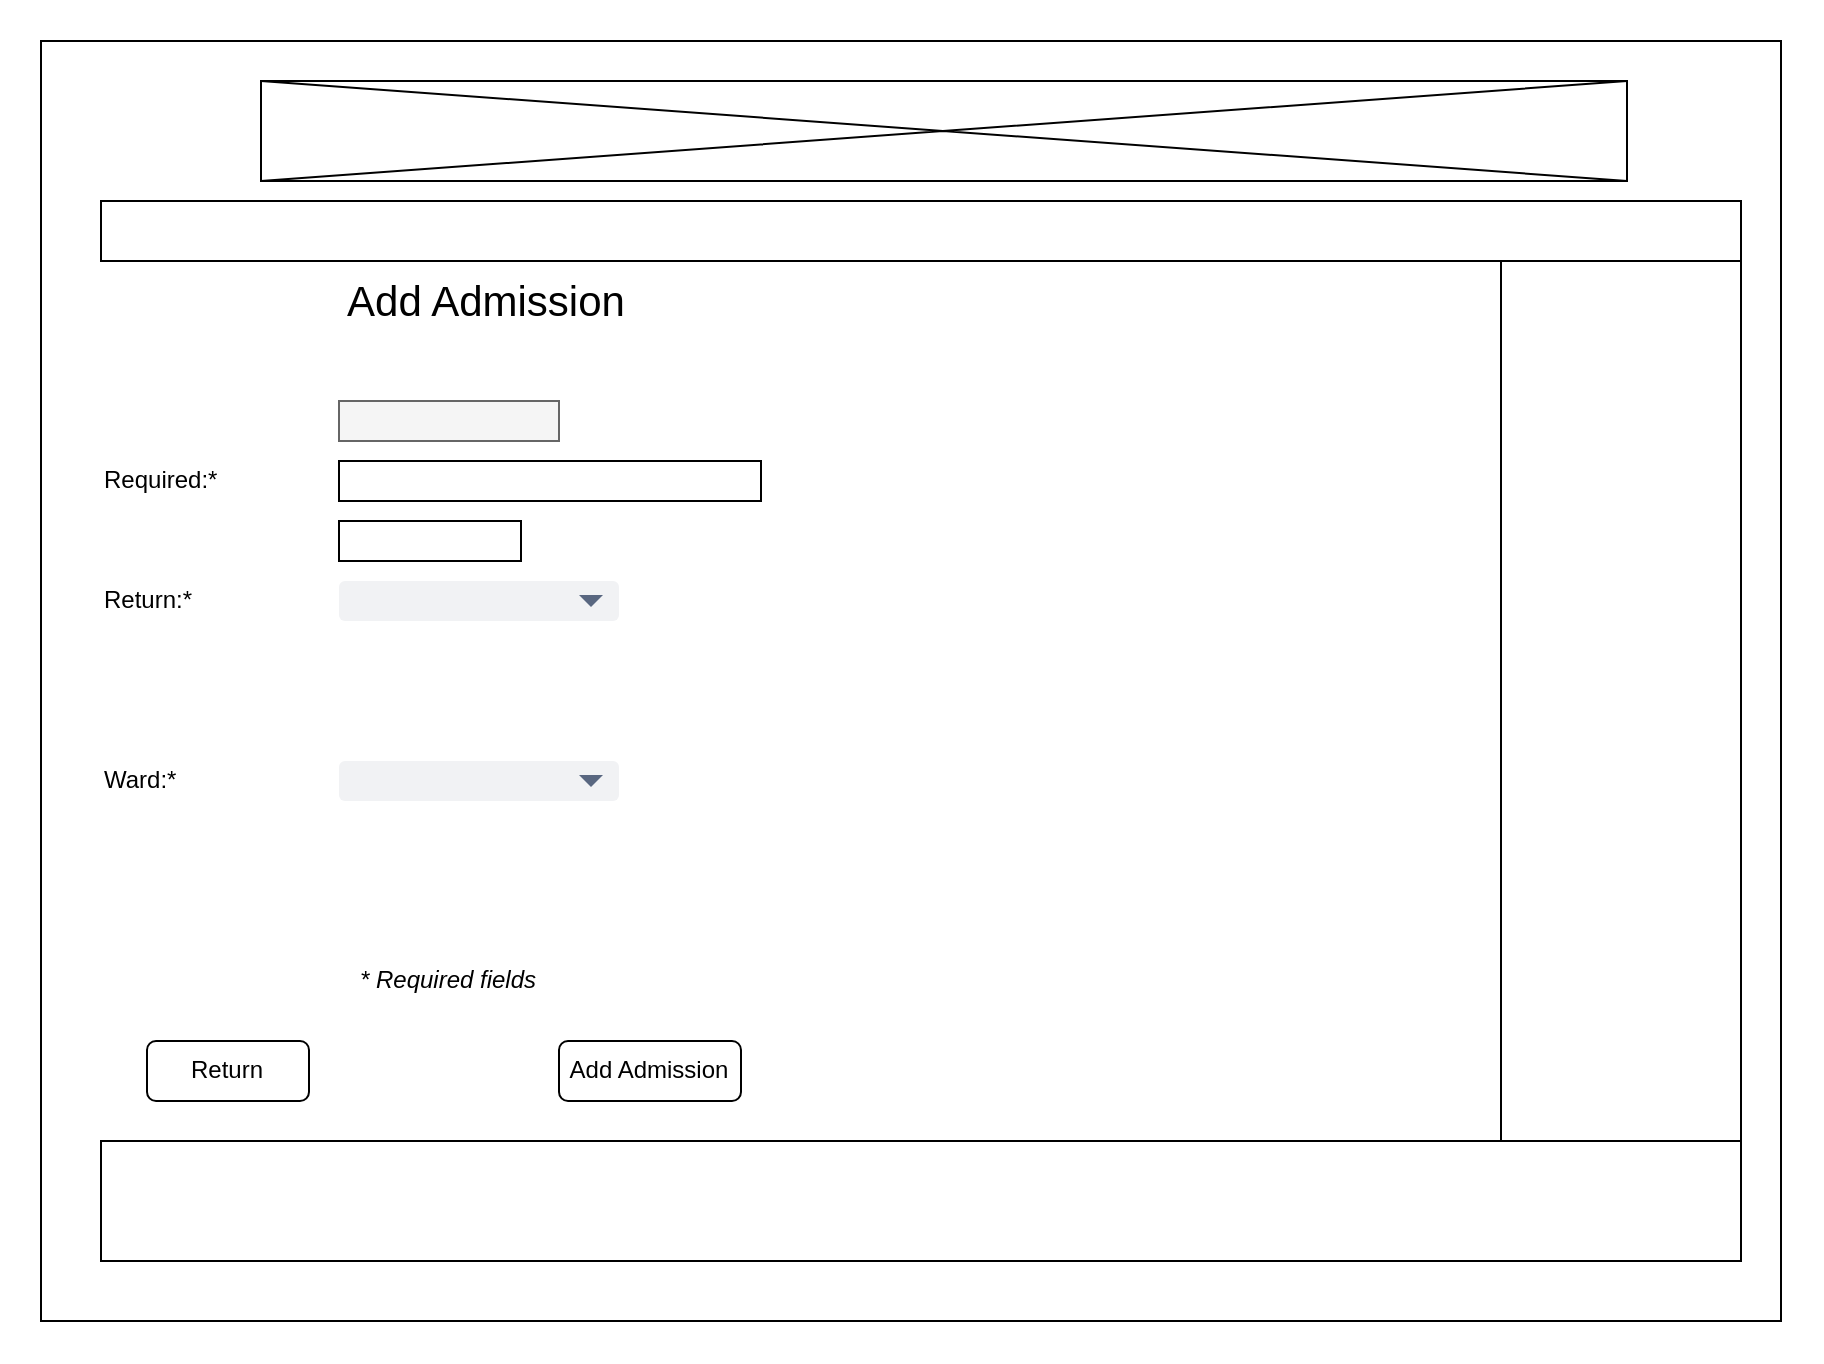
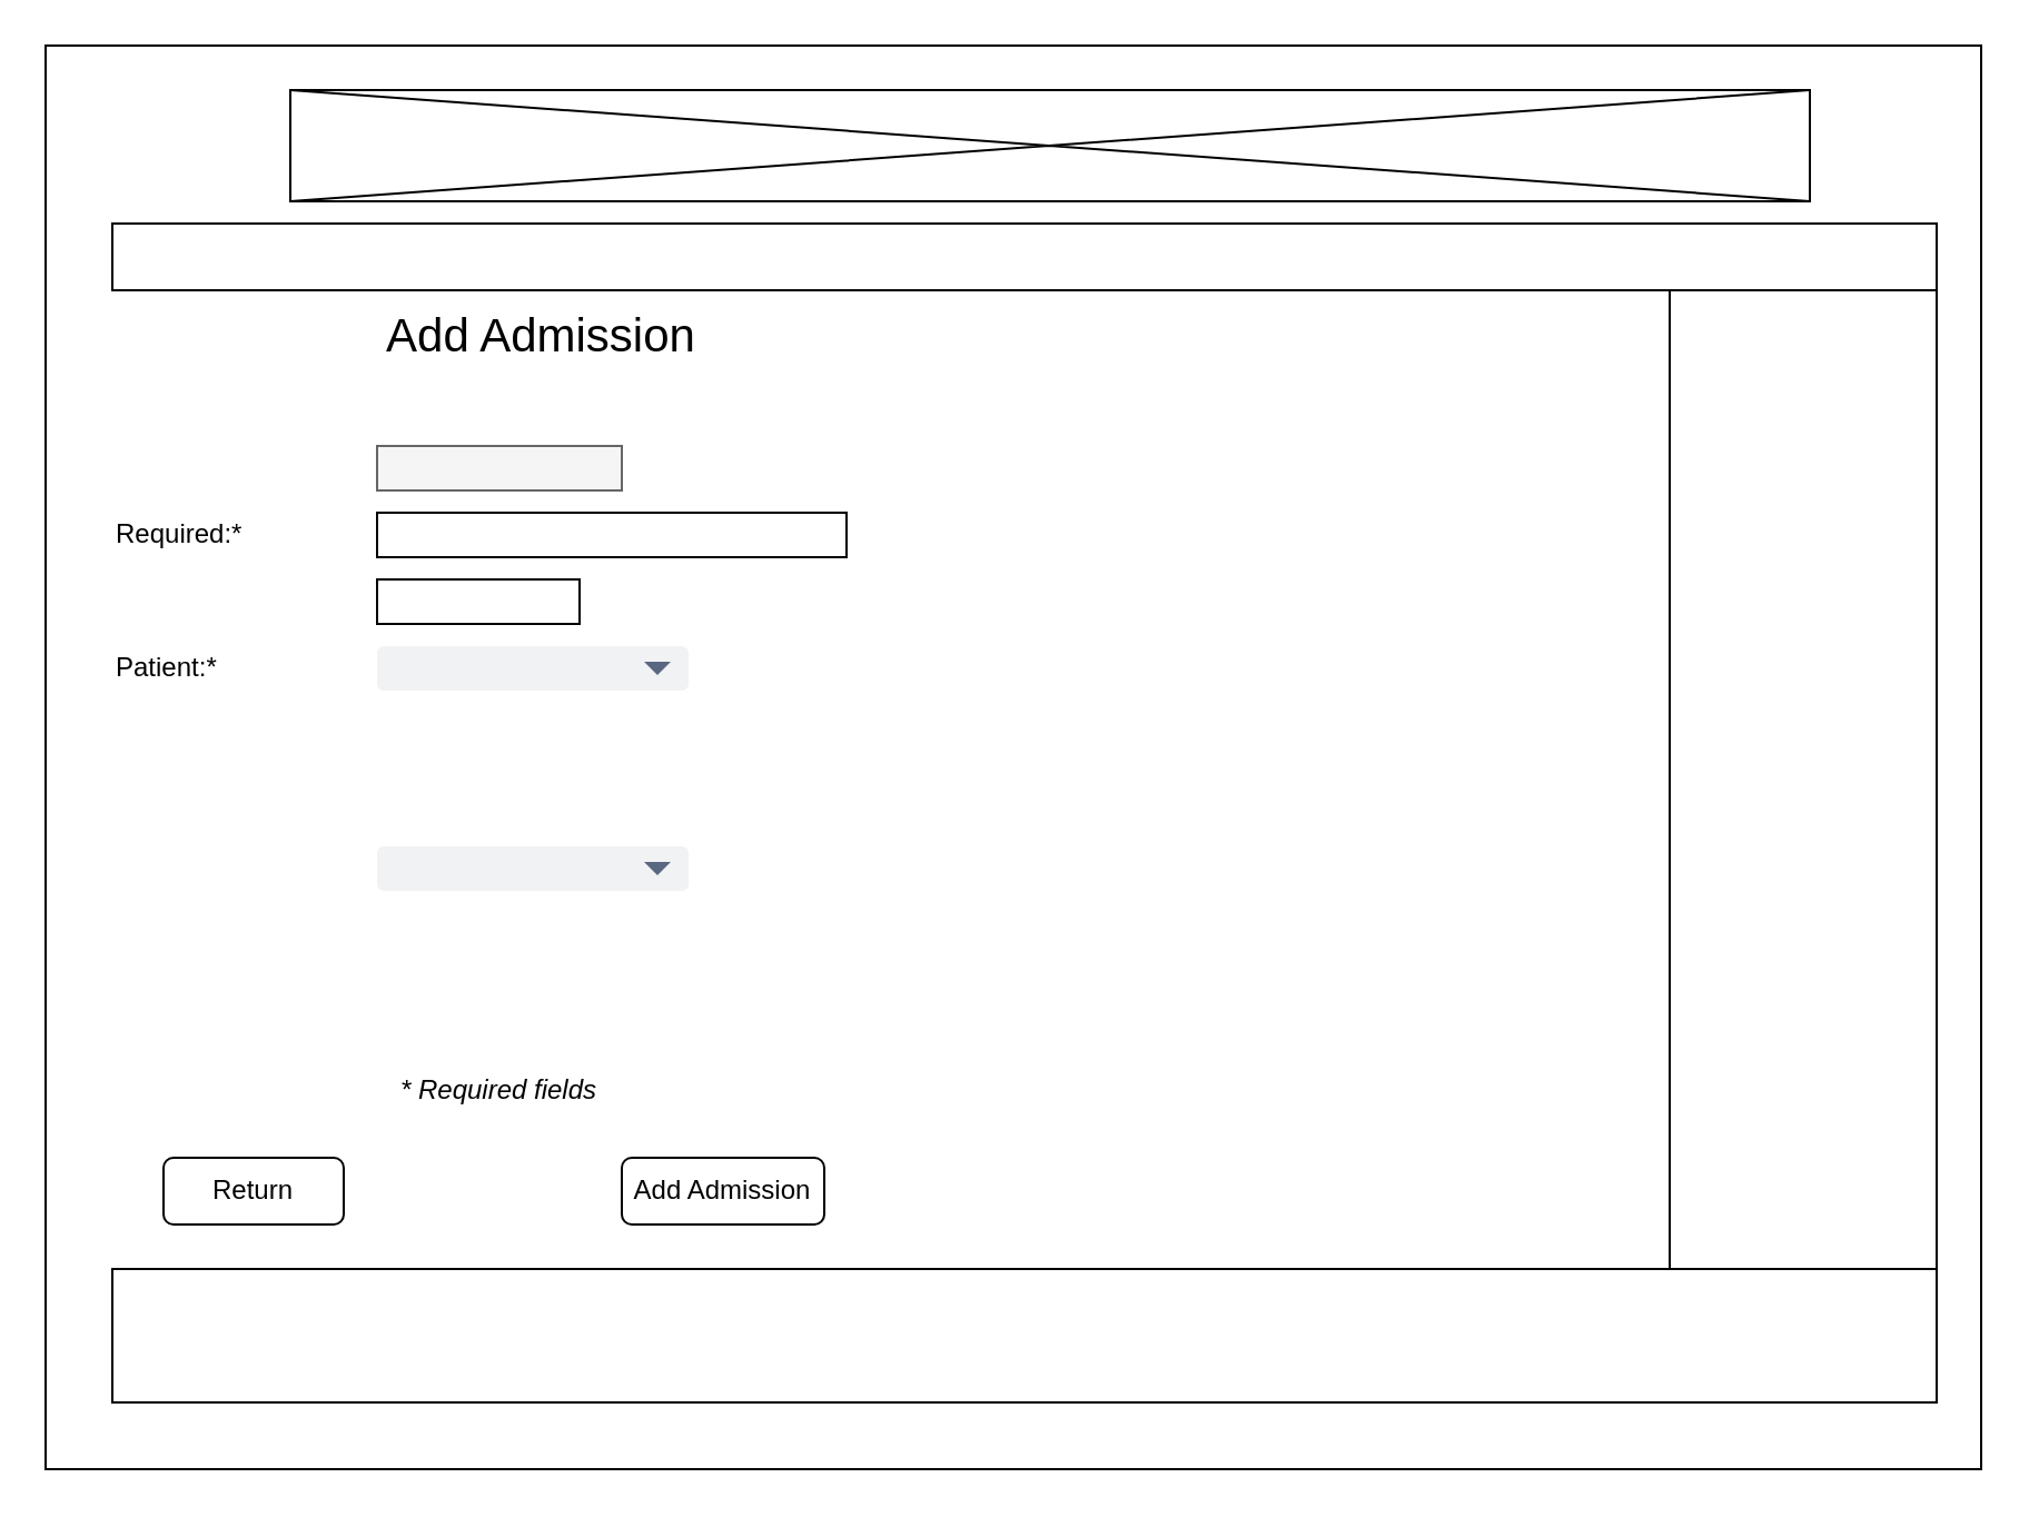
  <mxCell id="0" />
  <mxCell id="1" parent="0" />
  <mxCell id="2" value="" style="rounded=0;whiteSpace=wrap;html=1;" parent="1" vertex="1"><mxGeometry x="20" y="20" width="870" height="640" as="geometry" /></mxCell>
  <mxCell id="3" value="Add Admission" style="text;html=1;strokeColor=none;fillColor=none;align=center;verticalAlign=middle;whiteSpace=wrap;rounded=0;fontSize=21;" parent="1" vertex="1"><mxGeometry x="154.5" y="140" width="175.5" height="20" as="geometry" /></mxCell>
  <mxCell id="4" value="" style="rounded=0;whiteSpace=wrap;html=1;fillColor=#f5f5f5;strokeColor=#666666;fontColor=#333333;" parent="1" vertex="1"><mxGeometry x="169" y="200" width="110" height="20" as="geometry" /></mxCell>
  <mxCell id="5" value="" style="rounded=0;whiteSpace=wrap;html=1;" parent="1" vertex="1"><mxGeometry x="169" y="230" width="211" height="20" as="geometry" /></mxCell>
  <mxCell id="6" value="" style="rounded=0;whiteSpace=wrap;html=1;" parent="1" vertex="1"><mxGeometry x="169" y="260" width="91" height="20" as="geometry" /></mxCell>
  <mxCell id="7" value="Required:*" style="text;html=1;strokeColor=none;fillColor=none;align=left;verticalAlign=middle;whiteSpace=wrap;rounded=0;" parent="1" vertex="1"><mxGeometry x="50" y="230" width="100" height="20" as="geometry" /></mxCell>
- <mxCell id="8" value="Return:*" style="text;html=1;strokeColor=none;fillColor=none;align=left;verticalAlign=middle;whiteSpace=wrap;rounded=0;" parent="1" vertex="1"><mxGeometry x="50" y="290" width="100" height="20" as="geometry" /></mxCell>
+ <mxCell id="8" value="Patient:*" style="text;html=1;strokeColor=none;fillColor=none;align=left;verticalAlign=middle;whiteSpace=wrap;rounded=0;" parent="1" vertex="1"><mxGeometry x="50" y="290" width="100" height="20" as="geometry" /></mxCell>
  <mxCell id="9" value="&lt;i&gt;* Required fields&lt;/i&gt;" style="text;html=1;strokeColor=none;fillColor=none;align=center;verticalAlign=middle;whiteSpace=wrap;rounded=0;" parent="1" vertex="1"><mxGeometry x="171" y="480" width="106" height="20" as="geometry" /></mxCell>
  <mxCell id="10" value="Add Admission" style="rounded=1;whiteSpace=wrap;html=1;align=center;" parent="1" vertex="1"><mxGeometry x="279" y="520" width="91" height="30" as="geometry" /></mxCell>
  <mxCell id="11" value="Return" style="rounded=1;whiteSpace=wrap;html=1;align=center;" parent="1" vertex="1"><mxGeometry x="73" y="520" width="81" height="30" as="geometry" /></mxCell>
  <mxCell id="12" value="" style="rounded=0;whiteSpace=wrap;html=1;fontSize=21;align=center;" parent="1" vertex="1"><mxGeometry x="750" y="130" width="120" height="440" as="geometry" /></mxCell>
  <mxCell id="13" value="" style="rounded=0;whiteSpace=wrap;html=1;fontSize=21;align=center;" parent="1" vertex="1"><mxGeometry x="50" y="100" width="820" height="30" as="geometry" /></mxCell>
  <mxCell id="14" value="" style="rounded=0;whiteSpace=wrap;html=1;fontSize=21;align=center;" parent="1" vertex="1"><mxGeometry x="50" y="570" width="820" height="60" as="geometry" /></mxCell>
  <mxCell id="15" value="" style="verticalLabelPosition=bottom;html=1;verticalAlign=top;align=center;shape=mxgraph.floorplan.elevator;fontSize=21;" parent="1" vertex="1"><mxGeometry x="130" y="40" width="683" height="50" as="geometry" /></mxCell>
  <mxCell id="16" value="" style="rounded=1;fillColor=#F1F2F4;strokeColor=none;html=1;fontColor=#596780;align=left;fontSize=12;spacingLeft=10" vertex="1" parent="1"><mxGeometry x="169" y="290" width="140" height="20" as="geometry" /></mxCell>
  <mxCell id="17" value="" style="shape=triangle;direction=south;fillColor=#596780;strokeColor=none;html=1" vertex="1" parent="16"><mxGeometry x="1" y="0.5" width="12" height="6" relative="1" as="geometry"><mxPoint x="-20" y="-3" as="offset" /></mxGeometry></mxCell>
- <mxCell id="18" value="Ward:*" style="text;html=1;strokeColor=none;fillColor=none;align=left;verticalAlign=middle;whiteSpace=wrap;rounded=0;" vertex="1" parent="1"><mxGeometry x="50" y="380" width="100" height="20" as="geometry" /></mxCell>
  <mxCell id="19" value="" style="rounded=1;fillColor=#F1F2F4;strokeColor=none;html=1;fontColor=#596780;align=left;fontSize=12;spacingLeft=10" vertex="1" parent="1"><mxGeometry x="169" y="380" width="140" height="20" as="geometry" /></mxCell>
  <mxCell id="20" value="" style="shape=triangle;direction=south;fillColor=#596780;strokeColor=none;html=1" vertex="1" parent="19"><mxGeometry x="1" y="0.5" width="12" height="6" relative="1" as="geometry"><mxPoint x="-20" y="-3" as="offset" /></mxGeometry></mxCell>
